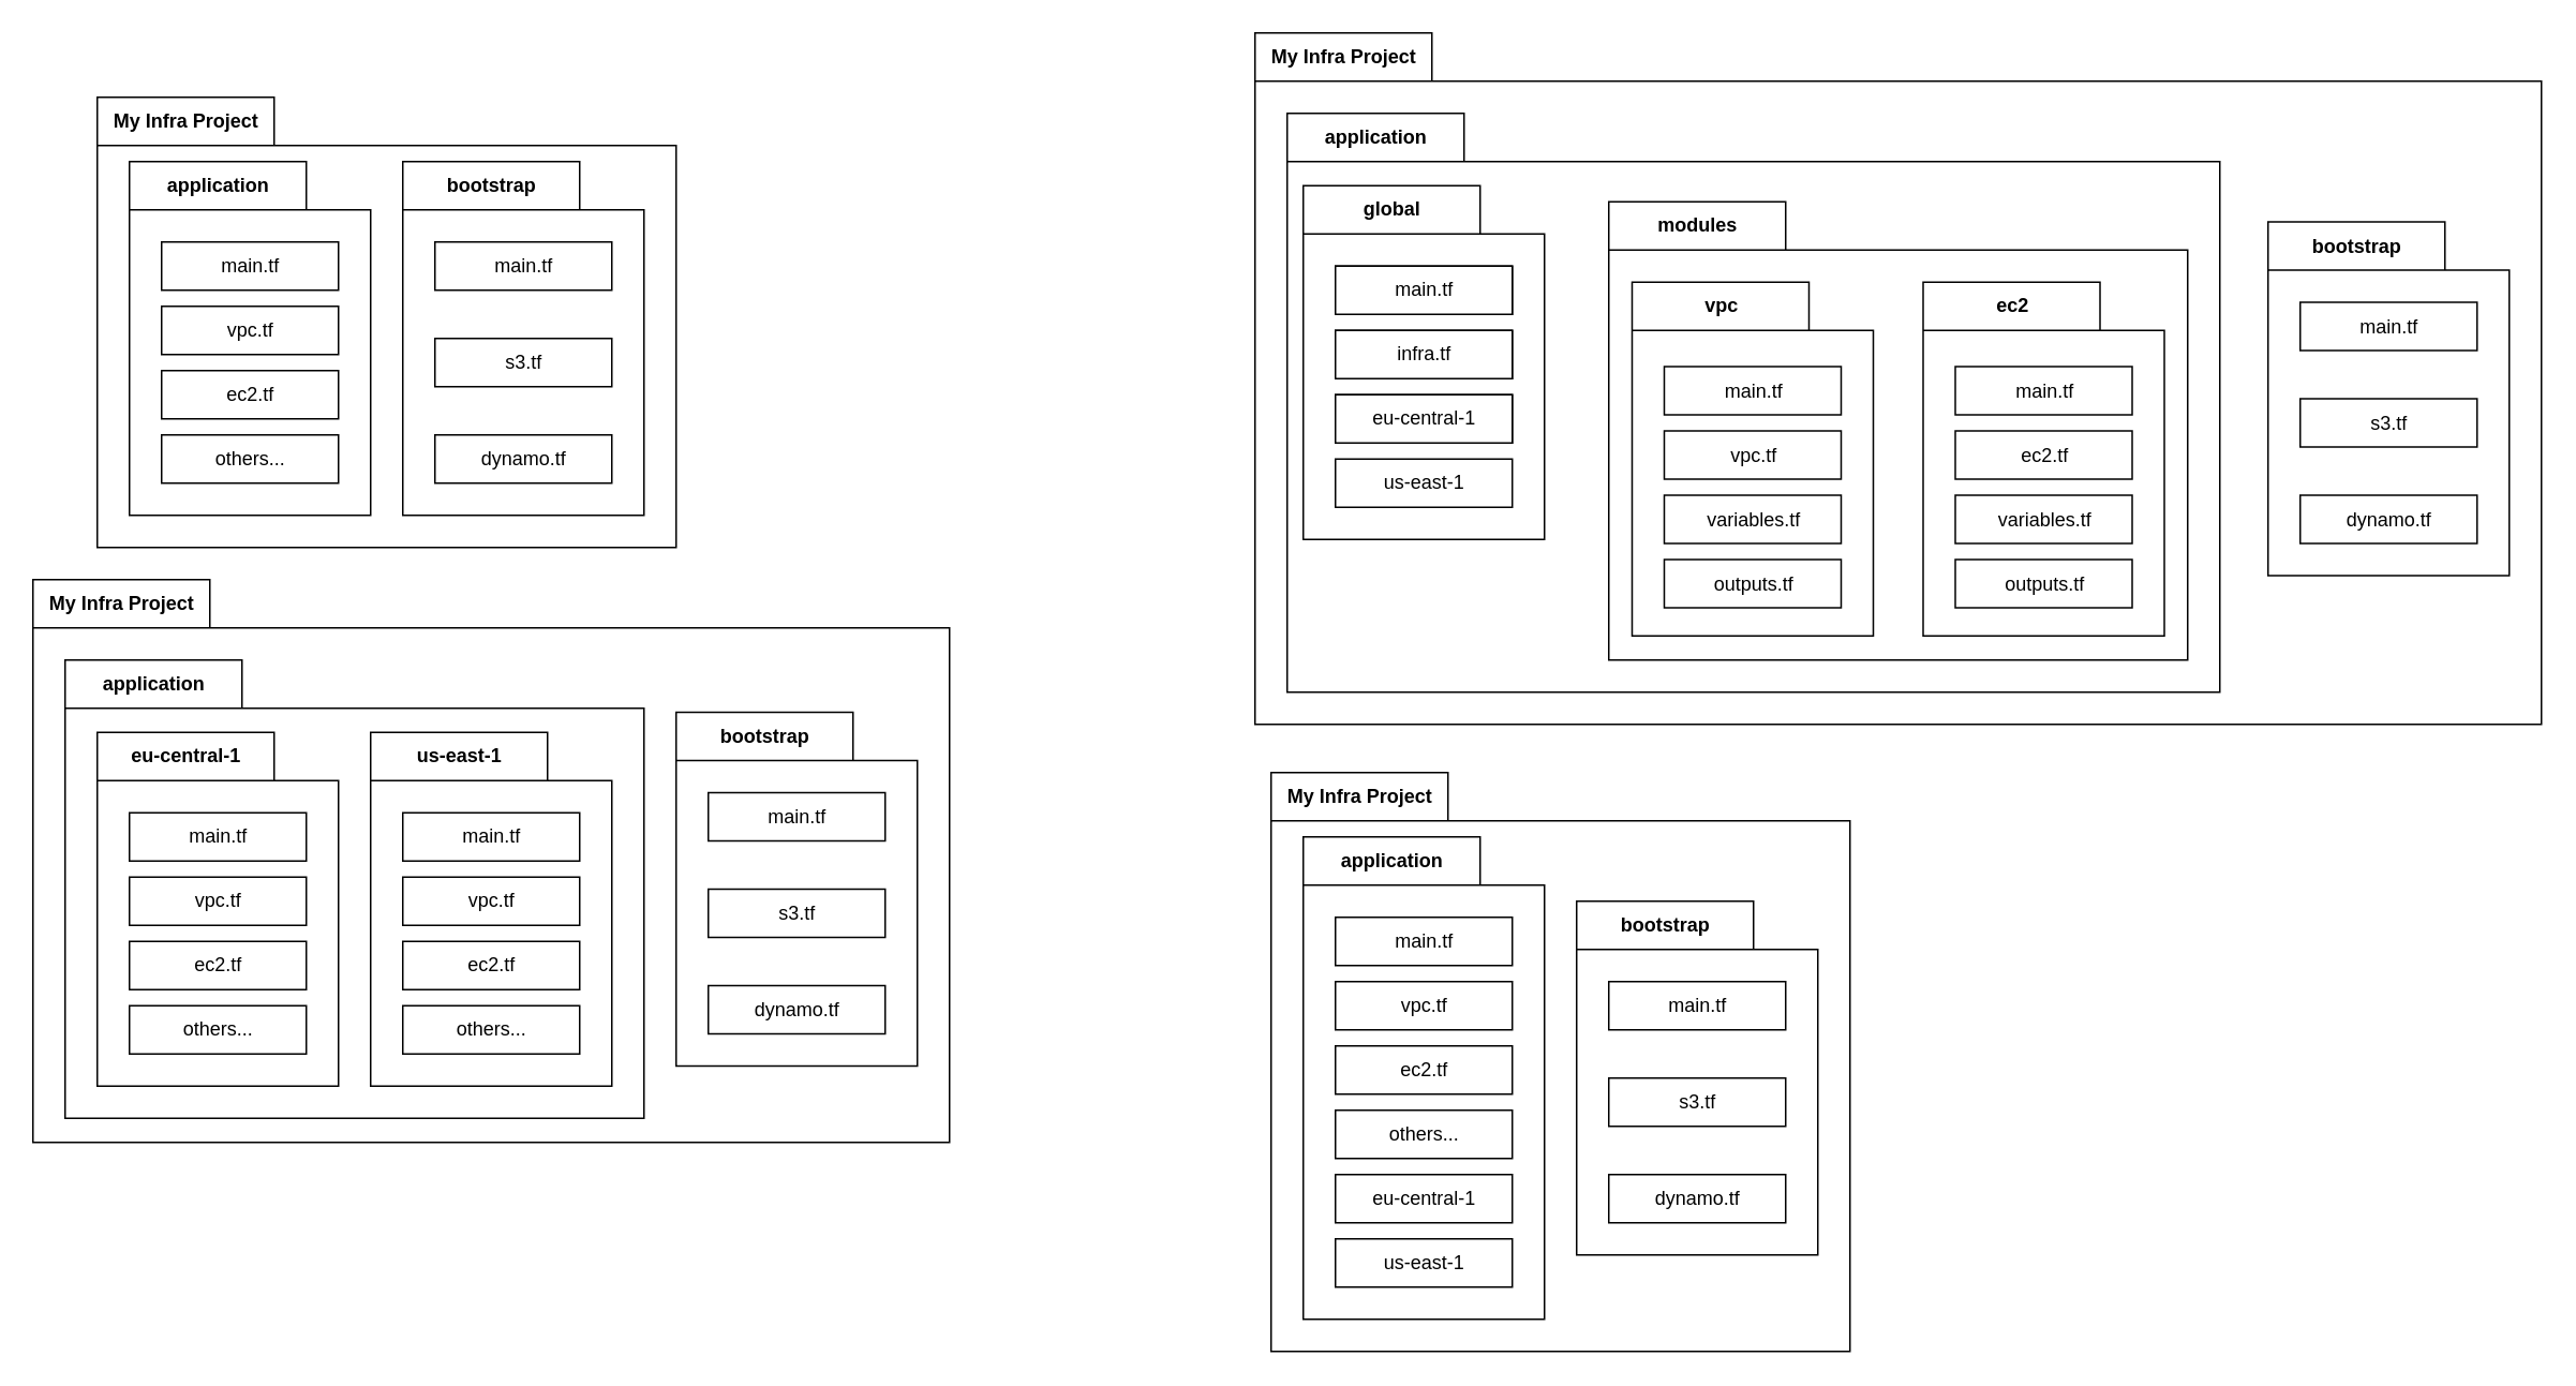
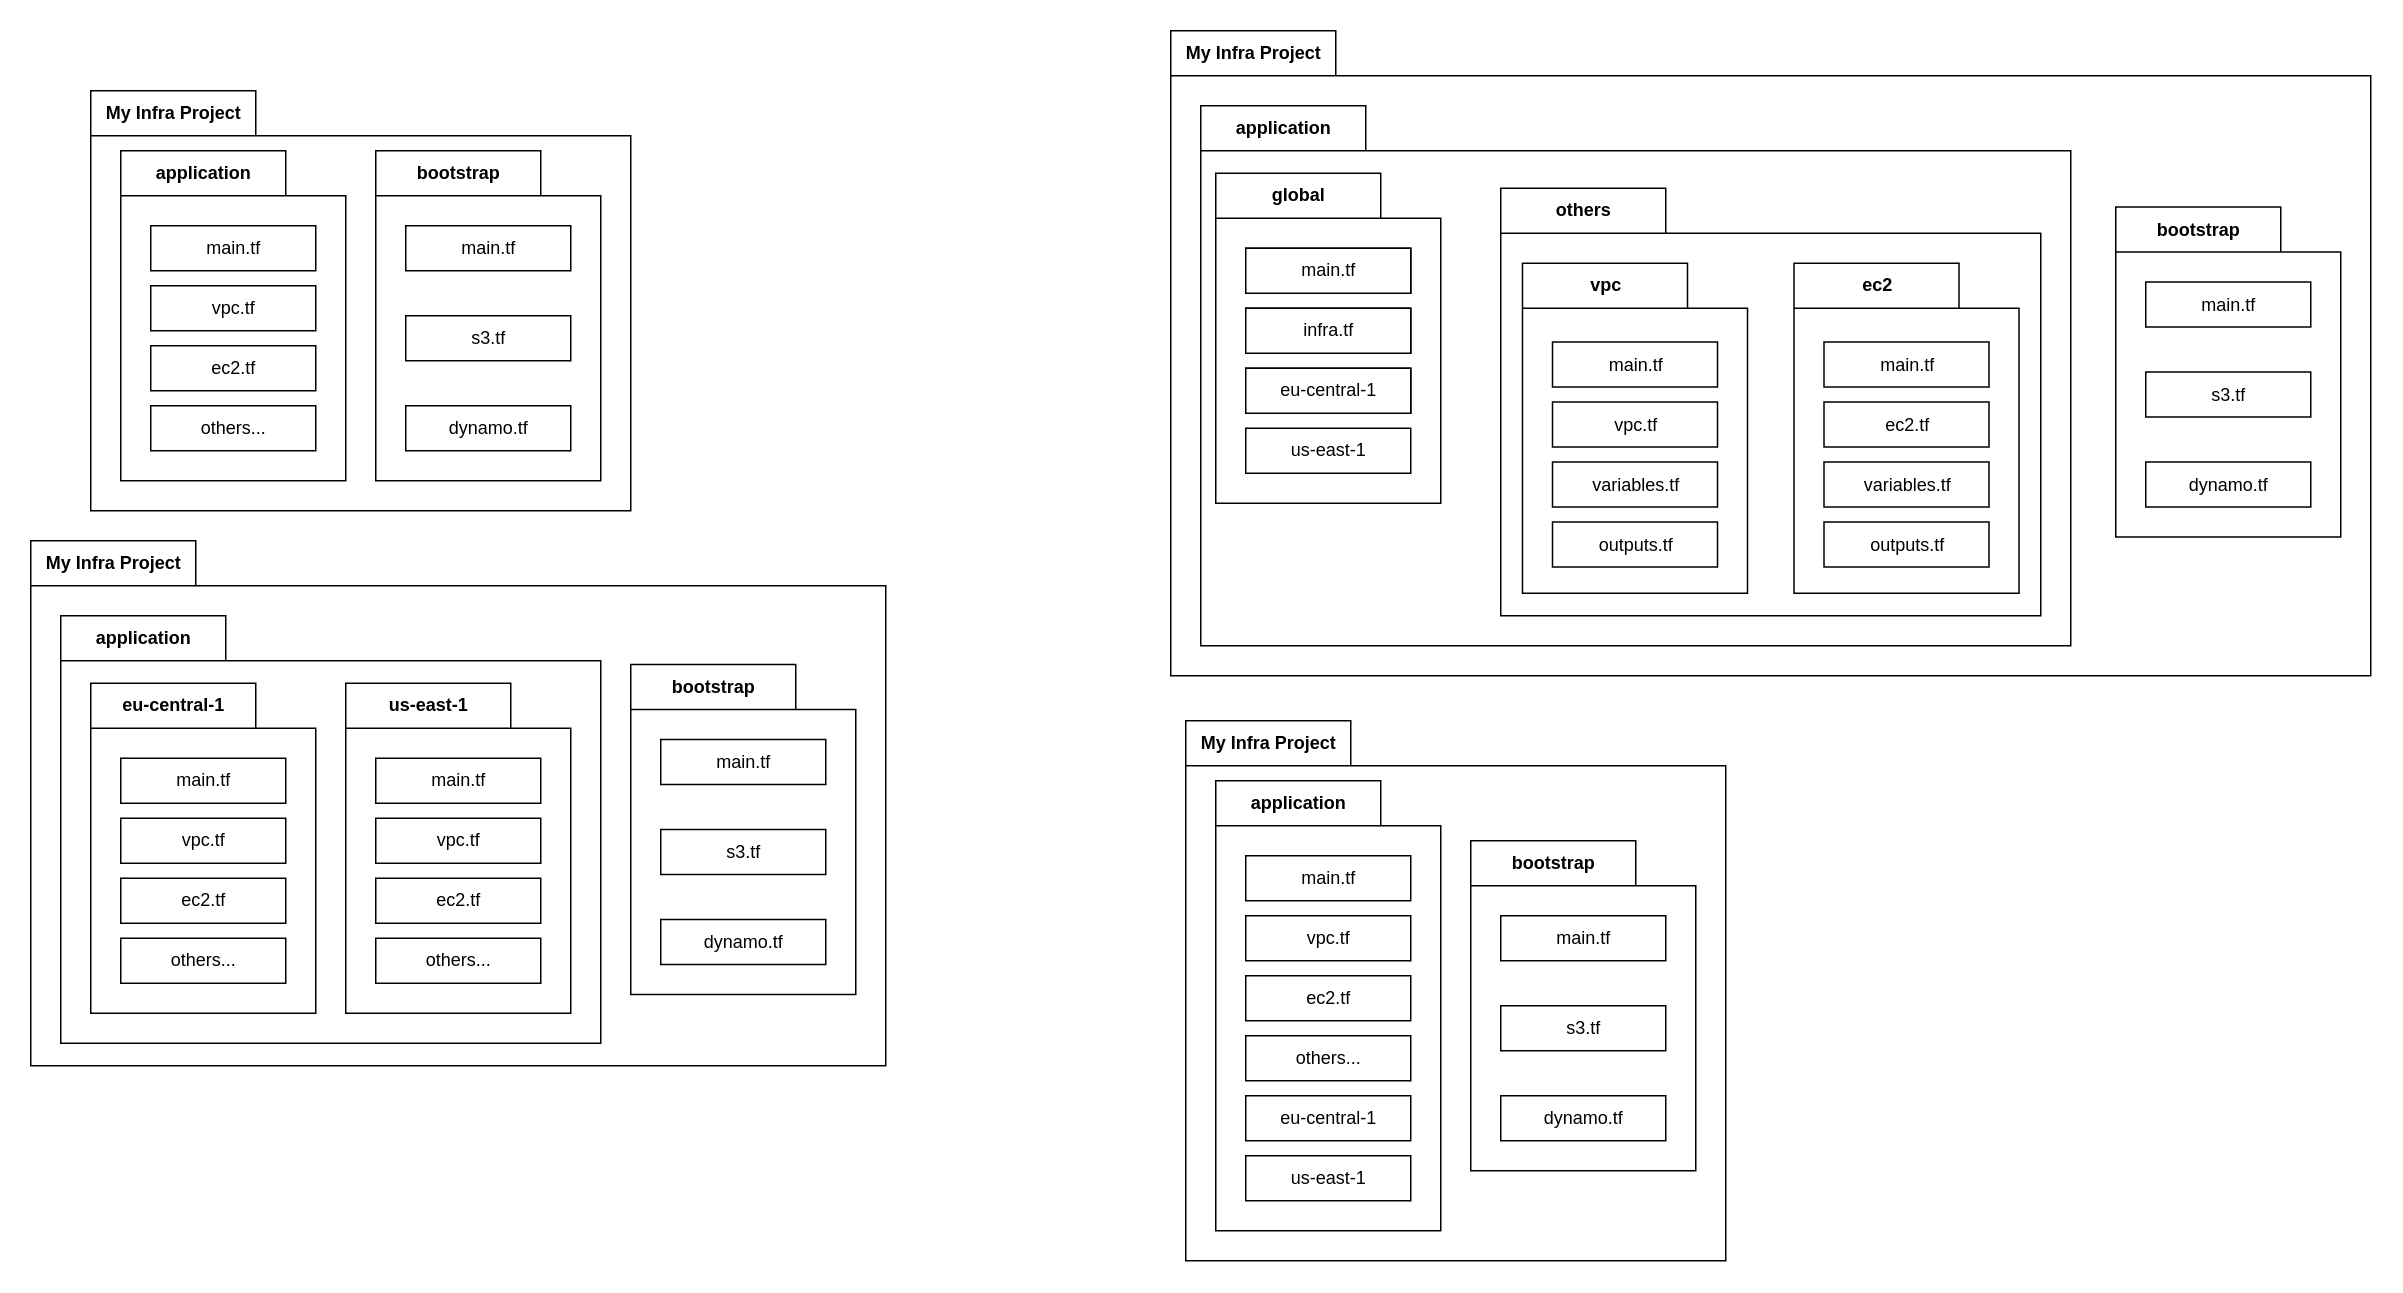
  <mxCell id="0" />
  <mxCell id="1" parent="0" />
  <mxCell id="2" value="My Infra Project" style="shape=folder;fontStyle=1;tabWidth=110;tabHeight=30;tabPosition=left;html=1;boundedLbl=1;labelInHeader=1;container=1;collapsible=0;recursiveResize=0;" parent="1" vertex="1"><mxGeometry x="60" y="60" width="360" height="280" as="geometry" /></mxCell>
  <mxCell id="3" value="application" style="shape=folder;fontStyle=1;tabWidth=110;tabHeight=30;tabPosition=left;html=1;boundedLbl=1;labelInHeader=1;container=1;collapsible=0;recursiveResize=0;" parent="2" vertex="1"><mxGeometry x="20" y="40" width="150" height="220" as="geometry" /></mxCell>
  <mxCell id="4" value="main.tf" style="html=1;" parent="3" vertex="1"><mxGeometry width="110" height="30" relative="1" as="geometry"><mxPoint x="20" y="50" as="offset" /></mxGeometry></mxCell>
  <mxCell id="5" value="vpc.tf" style="html=1;" parent="3" vertex="1"><mxGeometry x="20" y="90" width="110" height="30" as="geometry" /></mxCell>
  <mxCell id="6" value="ec2.tf" style="html=1;" parent="3" vertex="1"><mxGeometry x="20" y="130" width="110" height="30" as="geometry" /></mxCell>
  <mxCell id="7" value="others..." style="html=1;" parent="3" vertex="1"><mxGeometry x="20" y="170" width="110" height="30" as="geometry" /></mxCell>
  <mxCell id="8" value="bootstrap" style="shape=folder;fontStyle=1;tabWidth=110;tabHeight=30;tabPosition=left;html=1;boundedLbl=1;labelInHeader=1;container=1;collapsible=0;recursiveResize=0;" parent="2" vertex="1"><mxGeometry x="190" y="40" width="150" height="220" as="geometry" /></mxCell>
  <mxCell id="9" value="main.tf" style="html=1;" parent="8" vertex="1"><mxGeometry width="110" height="30" relative="1" as="geometry"><mxPoint x="20" y="50" as="offset" /></mxGeometry></mxCell>
  <mxCell id="10" value="s3.tf" style="html=1;" parent="8" vertex="1"><mxGeometry x="20" y="110" width="110" height="30" as="geometry" /></mxCell>
  <mxCell id="11" value="dynamo.tf" style="html=1;" parent="8" vertex="1"><mxGeometry x="20" y="170" width="110" height="30" as="geometry" /></mxCell>
  <mxCell id="12" value="My Infra Project" style="shape=folder;fontStyle=1;tabWidth=110;tabHeight=30;tabPosition=left;html=1;boundedLbl=1;labelInHeader=1;container=1;collapsible=0;recursiveResize=0;" parent="1" vertex="1"><mxGeometry x="20" y="360" width="570" height="350" as="geometry" /></mxCell>
  <mxCell id="13" value="bootstrap" style="shape=folder;fontStyle=1;tabWidth=110;tabHeight=30;tabPosition=left;html=1;boundedLbl=1;labelInHeader=1;container=1;collapsible=0;recursiveResize=0;" parent="12" vertex="1"><mxGeometry x="400" y="82.5" width="150" height="220" as="geometry" /></mxCell>
  <mxCell id="14" value="main.tf" style="html=1;" parent="13" vertex="1"><mxGeometry width="110" height="30" relative="1" as="geometry"><mxPoint x="20" y="50" as="offset" /></mxGeometry></mxCell>
  <mxCell id="15" value="s3.tf" style="html=1;" parent="13" vertex="1"><mxGeometry x="20" y="110" width="110" height="30" as="geometry" /></mxCell>
  <mxCell id="16" value="dynamo.tf" style="html=1;" parent="13" vertex="1"><mxGeometry x="20" y="170" width="110" height="30" as="geometry" /></mxCell>
  <mxCell id="17" value="application" style="shape=folder;fontStyle=1;tabWidth=110;tabHeight=30;tabPosition=left;html=1;boundedLbl=1;labelInHeader=1;container=1;collapsible=0;recursiveResize=0;" parent="12" vertex="1"><mxGeometry x="20" y="50" width="360" height="285" as="geometry" /></mxCell>
  <mxCell id="18" value="us-east-1" style="shape=folder;fontStyle=1;tabWidth=110;tabHeight=30;tabPosition=left;html=1;boundedLbl=1;labelInHeader=1;container=1;collapsible=0;recursiveResize=0;" parent="17" vertex="1"><mxGeometry x="190" y="45" width="150" height="220" as="geometry" /></mxCell>
  <mxCell id="19" value="main.tf" style="html=1;" parent="18" vertex="1"><mxGeometry width="110" height="30" relative="1" as="geometry"><mxPoint x="20" y="50" as="offset" /></mxGeometry></mxCell>
  <mxCell id="20" value="vpc.tf" style="html=1;" parent="18" vertex="1"><mxGeometry x="20" y="90" width="110" height="30" as="geometry" /></mxCell>
  <mxCell id="21" value="ec2.tf" style="html=1;" parent="18" vertex="1"><mxGeometry x="20" y="130" width="110" height="30" as="geometry" /></mxCell>
  <mxCell id="22" value="others..." style="html=1;" parent="18" vertex="1"><mxGeometry x="20" y="170" width="110" height="30" as="geometry" /></mxCell>
  <mxCell id="23" value="eu-central-1" style="shape=folder;fontStyle=1;tabWidth=110;tabHeight=30;tabPosition=left;html=1;boundedLbl=1;labelInHeader=1;container=1;collapsible=0;recursiveResize=0;" parent="17" vertex="1"><mxGeometry x="20" y="45" width="150" height="220" as="geometry" /></mxCell>
  <mxCell id="24" value="main.tf" style="html=1;" parent="23" vertex="1"><mxGeometry width="110" height="30" relative="1" as="geometry"><mxPoint x="20" y="50" as="offset" /></mxGeometry></mxCell>
  <mxCell id="25" value="vpc.tf" style="html=1;" parent="23" vertex="1"><mxGeometry x="20" y="90" width="110" height="30" as="geometry" /></mxCell>
  <mxCell id="26" value="ec2.tf" style="html=1;" parent="23" vertex="1"><mxGeometry x="20" y="130" width="110" height="30" as="geometry" /></mxCell>
  <mxCell id="27" value="others..." style="html=1;" parent="23" vertex="1"><mxGeometry x="20" y="170" width="110" height="30" as="geometry" /></mxCell>
  <mxCell id="28" value="My Infra Project" style="shape=folder;fontStyle=1;tabWidth=110;tabHeight=30;tabPosition=left;html=1;boundedLbl=1;labelInHeader=1;container=1;collapsible=0;recursiveResize=0;" parent="1" vertex="1"><mxGeometry x="790" y="480" width="360" height="360" as="geometry" /></mxCell>
  <mxCell id="29" value="application" style="shape=folder;fontStyle=1;tabWidth=110;tabHeight=30;tabPosition=left;html=1;boundedLbl=1;labelInHeader=1;container=1;collapsible=0;recursiveResize=0;" parent="28" vertex="1"><mxGeometry x="20" y="40" width="150" height="300" as="geometry" /></mxCell>
  <mxCell id="30" value="main.tf" style="html=1;" parent="29" vertex="1"><mxGeometry width="110" height="30" relative="1" as="geometry"><mxPoint x="20" y="50" as="offset" /></mxGeometry></mxCell>
  <mxCell id="31" value="vpc.tf" style="html=1;" parent="29" vertex="1"><mxGeometry x="20" y="90" width="110" height="30" as="geometry" /></mxCell>
  <mxCell id="32" value="ec2.tf" style="html=1;" parent="29" vertex="1"><mxGeometry x="20" y="130" width="110" height="30" as="geometry" /></mxCell>
  <mxCell id="33" value="others..." style="html=1;" parent="29" vertex="1"><mxGeometry x="20" y="170" width="110" height="30" as="geometry" /></mxCell>
  <mxCell id="34" value="eu-central-1" style="html=1;" parent="29" vertex="1"><mxGeometry x="20" y="210" width="110" height="30" as="geometry" /></mxCell>
  <mxCell id="35" value="us-east-1" style="html=1;" parent="29" vertex="1"><mxGeometry x="20" y="250" width="110" height="30" as="geometry" /></mxCell>
  <mxCell id="36" value="bootstrap" style="shape=folder;fontStyle=1;tabWidth=110;tabHeight=30;tabPosition=left;html=1;boundedLbl=1;labelInHeader=1;container=1;collapsible=0;recursiveResize=0;" parent="28" vertex="1"><mxGeometry x="190" y="80" width="150" height="220" as="geometry" /></mxCell>
  <mxCell id="37" value="main.tf" style="html=1;" parent="36" vertex="1"><mxGeometry width="110" height="30" relative="1" as="geometry"><mxPoint x="20" y="50" as="offset" /></mxGeometry></mxCell>
  <mxCell id="38" value="s3.tf" style="html=1;" parent="36" vertex="1"><mxGeometry x="20" y="110" width="110" height="30" as="geometry" /></mxCell>
  <mxCell id="39" value="dynamo.tf" style="html=1;" parent="36" vertex="1"><mxGeometry x="20" y="170" width="110" height="30" as="geometry" /></mxCell>
  <mxCell id="40" value="My Infra Project" style="shape=folder;fontStyle=1;tabWidth=110;tabHeight=30;tabPosition=left;html=1;boundedLbl=1;labelInHeader=1;container=1;collapsible=0;recursiveResize=0;" parent="1" vertex="1"><mxGeometry x="780" y="20" width="800" height="430" as="geometry" /></mxCell>
  <mxCell id="41" value="application" style="shape=folder;fontStyle=1;tabWidth=110;tabHeight=30;tabPosition=left;html=1;boundedLbl=1;labelInHeader=1;container=1;collapsible=0;recursiveResize=0;" parent="40" vertex="1"><mxGeometry x="20" y="50" width="580" height="360" as="geometry" /></mxCell>
  <mxCell id="42" value="global" style="shape=folder;fontStyle=1;tabWidth=110;tabHeight=30;tabPosition=left;html=1;boundedLbl=1;labelInHeader=1;container=1;collapsible=0;recursiveResize=0;" parent="41" vertex="1"><mxGeometry x="10" y="45" width="150" height="220" as="geometry" /></mxCell>
  <mxCell id="43" value="main.tf" style="html=1;" parent="42" vertex="1"><mxGeometry width="110" height="30" relative="1" as="geometry"><mxPoint x="20" y="50" as="offset" /></mxGeometry></mxCell>
  <mxCell id="44" value="infra.tf" style="html=1;" parent="42" vertex="1"><mxGeometry x="20" y="90" width="110" height="30" as="geometry" /></mxCell>
  <mxCell id="45" value="eu-central-1" style="html=1;" parent="42" vertex="1"><mxGeometry x="20" y="130" width="110" height="30" as="geometry" /></mxCell>
  <mxCell id="46" value="us-east-1" style="html=1;" parent="42" vertex="1"><mxGeometry x="20" y="170" width="110" height="30" as="geometry" /></mxCell>
  <mxCell id="47" value="main.tf" style="html=1;" parent="42" vertex="1"><mxGeometry width="110" height="30" relative="1" as="geometry"><mxPoint x="20" y="50" as="offset" /></mxGeometry></mxCell>
  <mxCell id="48" value="infra.tf" style="html=1;" parent="42" vertex="1"><mxGeometry x="20" y="90" width="110" height="30" as="geometry" /></mxCell>
  <mxCell id="49" value="eu-central-1" style="html=1;" parent="42" vertex="1"><mxGeometry x="20" y="130" width="110" height="30" as="geometry" /></mxCell>
- <mxCell id="50" value="modules" style="shape=folder;fontStyle=1;tabWidth=110;tabHeight=30;tabPosition=left;html=1;boundedLbl=1;labelInHeader=1;container=1;collapsible=0;recursiveResize=0;" parent="41" vertex="1"><mxGeometry x="200" y="55" width="360" height="285" as="geometry" /></mxCell>
+ <mxCell id="50" value="others" style="shape=folder;fontStyle=1;tabWidth=110;tabHeight=30;tabPosition=left;html=1;boundedLbl=1;labelInHeader=1;container=1;collapsible=0;recursiveResize=0;" parent="41" vertex="1"><mxGeometry x="200" y="55" width="360" height="285" as="geometry" /></mxCell>
  <mxCell id="51" value="vpc" style="shape=folder;fontStyle=1;tabWidth=110;tabHeight=30;tabPosition=left;html=1;boundedLbl=1;labelInHeader=1;container=1;collapsible=0;recursiveResize=0;" parent="50" vertex="1"><mxGeometry x="14.5" y="50" width="150" height="220" as="geometry" /></mxCell>
  <mxCell id="52" value="outputs.tf" style="html=1;" parent="51" vertex="1"><mxGeometry x="20" y="172.5" width="110" height="30" as="geometry" /></mxCell>
  <mxCell id="53" value="main.tf" style="html=1;" parent="51" vertex="1"><mxGeometry x="20" y="52.5" width="110" height="30" as="geometry" /></mxCell>
  <mxCell id="54" value="vpc.tf" style="html=1;" parent="51" vertex="1"><mxGeometry x="20" y="92.5" width="110" height="30" as="geometry" /></mxCell>
  <mxCell id="55" value="variables.tf" style="html=1;" parent="51" vertex="1"><mxGeometry x="20" y="132.5" width="110" height="30" as="geometry" /></mxCell>
  <mxCell id="56" value="ec2" style="shape=folder;fontStyle=1;tabWidth=110;tabHeight=30;tabPosition=left;html=1;boundedLbl=1;labelInHeader=1;container=1;collapsible=0;recursiveResize=0;" parent="50" vertex="1"><mxGeometry x="195.5" y="50" width="150" height="220" as="geometry" /></mxCell>
  <mxCell id="57" value="outputs.tf" style="html=1;" parent="56" vertex="1"><mxGeometry x="20" y="172.5" width="110" height="30" as="geometry" /></mxCell>
  <mxCell id="58" value="main.tf" style="html=1;" parent="56" vertex="1"><mxGeometry x="20" y="52.5" width="110" height="30" as="geometry" /></mxCell>
  <mxCell id="59" value="ec2.tf" style="html=1;" parent="56" vertex="1"><mxGeometry x="20" y="92.5" width="110" height="30" as="geometry" /></mxCell>
  <mxCell id="60" value="variables.tf" style="html=1;" parent="56" vertex="1"><mxGeometry x="20" y="132.5" width="110" height="30" as="geometry" /></mxCell>
  <mxCell id="61" value="bootstrap" style="shape=folder;fontStyle=1;tabWidth=110;tabHeight=30;tabPosition=left;html=1;boundedLbl=1;labelInHeader=1;container=1;collapsible=0;recursiveResize=0;" parent="40" vertex="1"><mxGeometry x="630" y="117.5" width="150" height="220" as="geometry" /></mxCell>
  <mxCell id="62" value="main.tf" style="html=1;" parent="61" vertex="1"><mxGeometry width="110" height="30" relative="1" as="geometry"><mxPoint x="20" y="50" as="offset" /></mxGeometry></mxCell>
  <mxCell id="63" value="s3.tf" style="html=1;" parent="61" vertex="1"><mxGeometry x="20" y="110" width="110" height="30" as="geometry" /></mxCell>
  <mxCell id="64" value="dynamo.tf" style="html=1;" parent="61" vertex="1"><mxGeometry x="20" y="170" width="110" height="30" as="geometry" /></mxCell>
